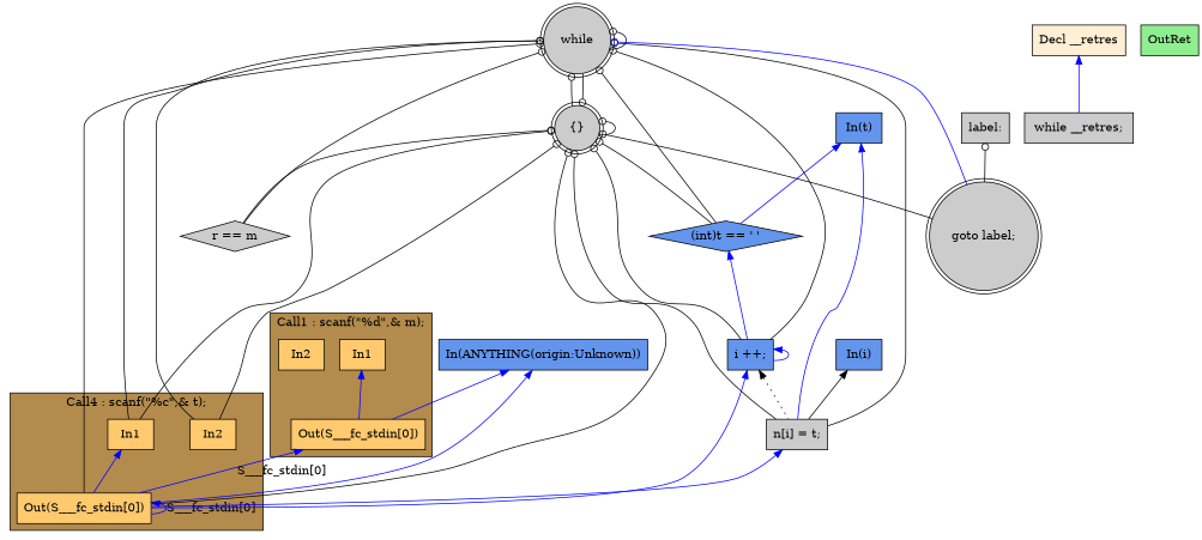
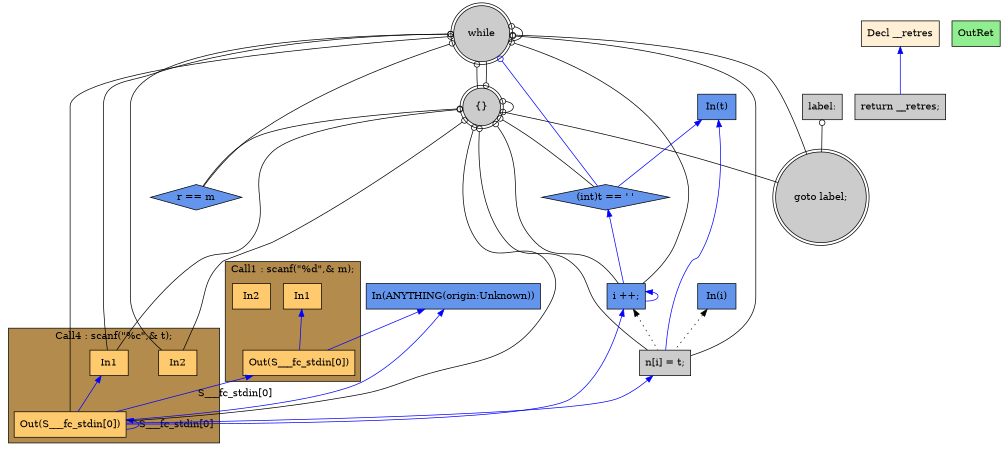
  digraph {
    rankdir=TB
    node [fillcolor="#CCCCCC" shape=box style=filled]
    edge [color="#000000" dir=back arrowtail=odot]
    n1 [fillcolor="#FFCA6E" label=In1]
    n2 [fillcolor="#FFCA6E" label=In2]
    n3 [fillcolor="#FFCA6E" label="Out(S___fc_stdin[0])"]
    n4 [fillcolor="#FFCA6E" label=In1]
    n5 [fillcolor="#FFCA6E" label=In2]
    n6 [fillcolor="#FFCA6E" label="Out(S___fc_stdin[0])"]
    n7 [fillcolor="#FFEFD5" label="Decl __retres"]
-   n8 [label="while __retres;"]
+   n8 [label="return __retres;"]
    n9 [label=while shape=doublecircle]
    n10 [label="{}" shape=doublecircle]
    n11 [fillcolor="#6495ED" label="(int)t == ' '" shape=diamond]
-   n12 [label="r == m" shape=diamond]
+   n12 [fillcolor="#6495ED" label="r == m" shape=diamond]
    n13 [label="n[i] = t;"]
    n14 [fillcolor="#6495ED" label="i ++;"]
    n15 [label="goto label;" shape=doublecircle]
    n16 [label="label:"]
    n17 [fillcolor="#90EE90" label=OutRet]
    n18 [fillcolor="#6495ED" label="In(i)"]
    n19 [fillcolor="#6495ED" label="In(t)"]
    n20 [fillcolor="#6495ED" label="In(ANYTHING(origin:Unknown))"]
    subgraph cluster_1 {
      fillcolor="#B38B4D"
      label="Call1 : scanf(\"%d\",& m);"
      style=filled
      n1
      n2
      n3
    }
    subgraph cluster_2 {
      fillcolor="#B38B4D"
      label="Call4 : scanf(\"%c\",& t);"
      style=filled
      n4
      n5
      n6
    }
    n1 -> n3 [color="#0000FF" arrowtail=""]
    n3 -> n6 [color="#0000FF" label="S___fc_stdin[0]" arrowtail=""]
    n4 -> n6 [color="#0000FF" arrowtail=""]
    n6 -> n6 [color="#0000FF" label="S___fc_stdin[0]" arrowtail=""]
    n7 -> n8 [color="#0000FF" arrowtail=""]
    n9 -> n4
    n9 -> n5
    n9 -> n6
    n9 -> n9
    n9 -> n10
-   n9 -> n11
+   n9 -> n11 [color="#0000FF"]
    n9 -> n12
    n9 -> n13
    n9 -> n14
-   n9 -> n15 [color="#0000FF"]
+   n9 -> n15
    n10 -> n4
    n10 -> n5
    n10 -> n6
    n10 -> n9
    n10 -> n10
    n10 -> n11
    n10 -> n12
    n10 -> n13
    n10 -> n14
    n10 -> n15
    n11 -> n14 [color="#0000FF" arrowtail=""]
    n13 -> n6 [color="#0000FF" arrowtail=""]
    n14 -> n6 [color="#0000FF" arrowtail=""]
    n14 -> n13 [style=dotted arrowtail=""]
    n14 -> n14 [color="#0000FF" arrowtail=""]
    n16 -> n15
-   n18 -> n13 [style=solid arrowtail=""]
+   n18 -> n13 [style=dotted arrowtail=""]
    n19 -> n11 [color="#0000FF" arrowtail=""]
    n19 -> n13 [color="#0000FF" arrowtail=""]
    n20 -> n3 [color="#0000FF" arrowtail=""]
    n20 -> n6 [color="#0000FF" arrowtail=""]
  }
